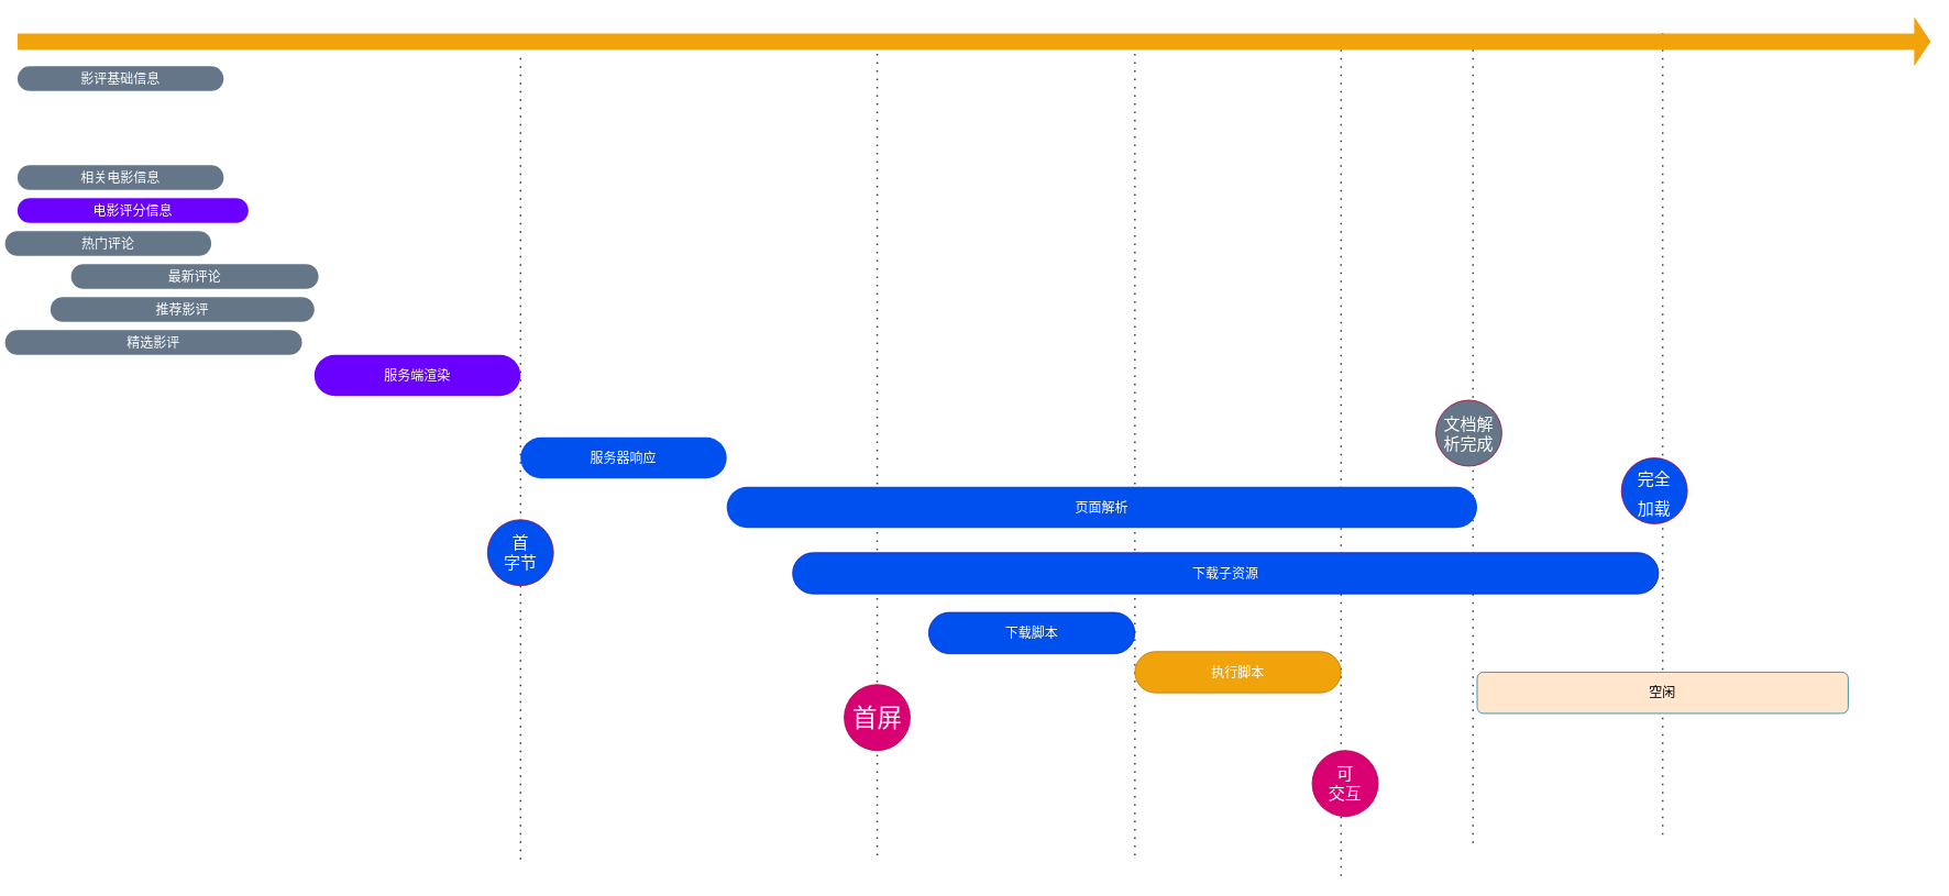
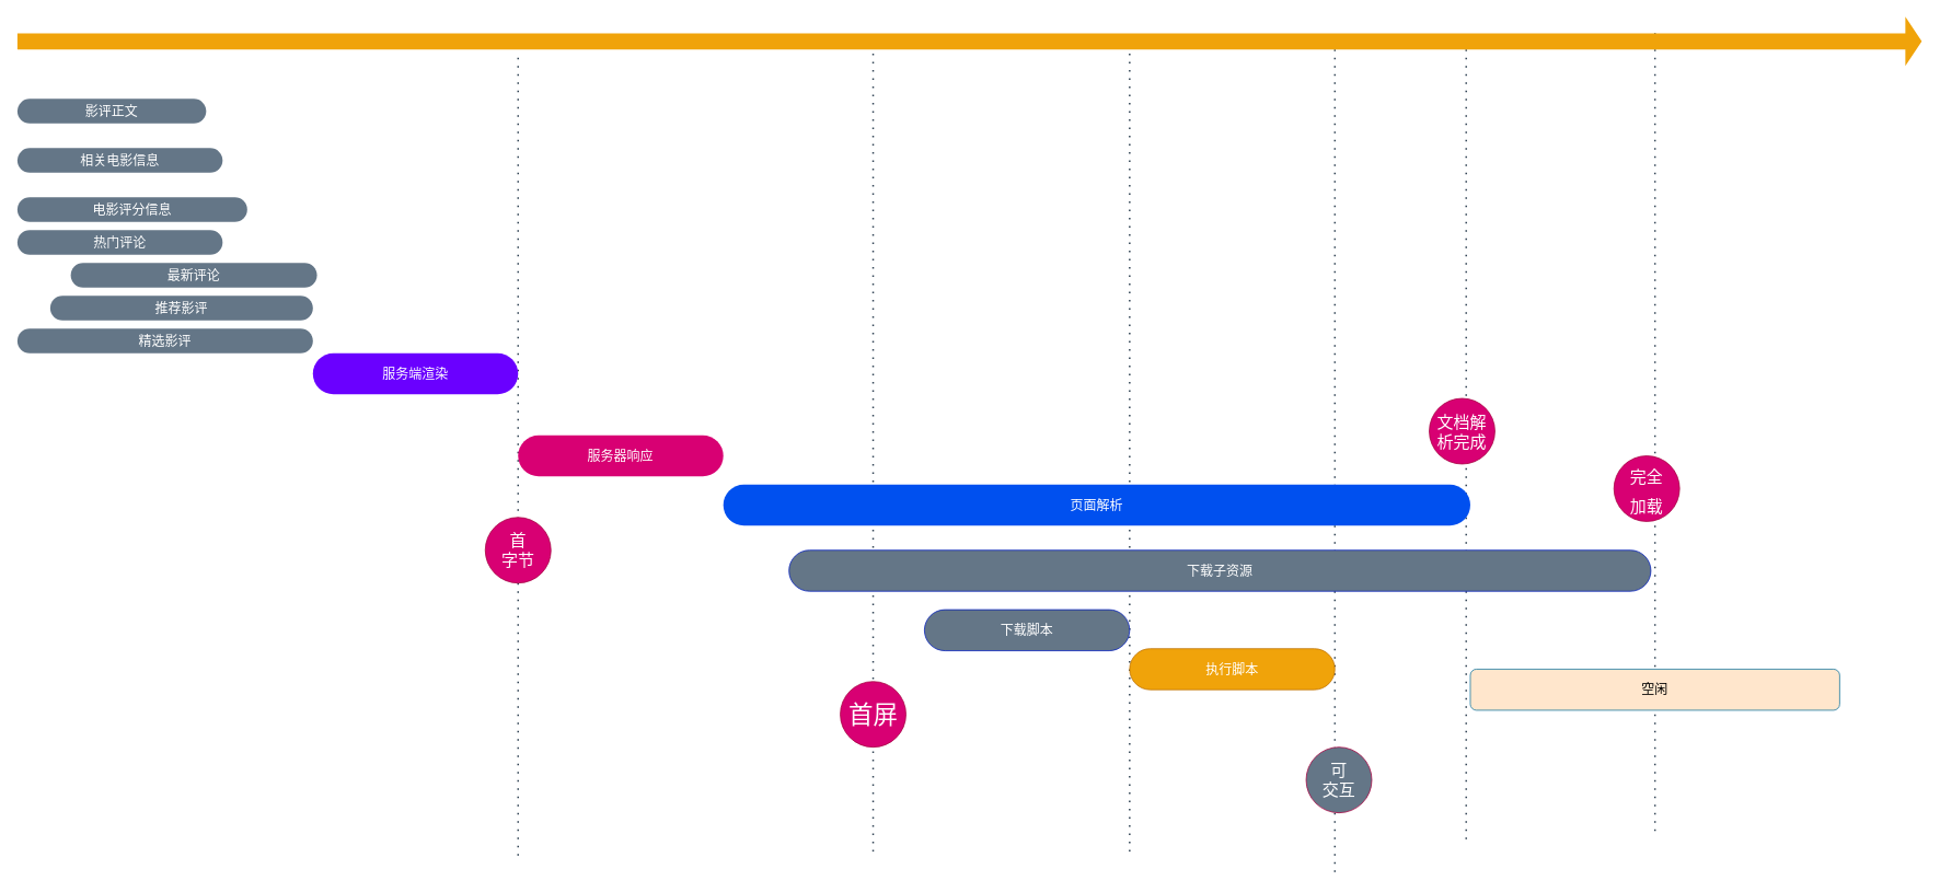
  <mxCell id="0" />
  <mxCell id="1" parent="0" />
  <mxCell id="2" value="" style="line;strokeWidth=2;direction=south;html=1;fontFamily=Verdana;fontSize=16;fontColor=#ffffff;fillColor=#647687;strokeColor=#314354;dashed=1;dashPattern=1 4;" vertex="1" parent="1"><mxGeometry x="1780" y="50" width="10" height="980" as="geometry" /></mxCell>
  <mxCell id="3" value="" style="line;strokeWidth=2;direction=south;html=1;fontFamily=Verdana;fontSize=16;fontColor=#ffffff;fillColor=#647687;strokeColor=#314354;dashed=1;dashPattern=1 4;" vertex="1" parent="1"><mxGeometry x="2010" y="40" width="10" height="980" as="geometry" /></mxCell>
  <mxCell id="4" value="" style="line;strokeWidth=2;direction=south;html=1;fontFamily=Verdana;fontSize=16;fontColor=#ffffff;fillColor=#647687;strokeColor=#314354;dashed=1;dashPattern=1 4;" vertex="1" parent="1"><mxGeometry x="1620" y="50" width="10" height="1015" as="geometry" /></mxCell>
  <mxCell id="5" value="" style="line;strokeWidth=2;direction=south;html=1;fontFamily=Verdana;fontSize=16;fontColor=#ffffff;fillColor=#647687;strokeColor=#314354;dashed=1;dashPattern=1 4;" vertex="1" parent="1"><mxGeometry x="1370" y="65" width="10" height="980" as="geometry" /></mxCell>
  <mxCell id="6" value="" style="line;strokeWidth=2;direction=south;html=1;fontFamily=Verdana;fontSize=16;fontColor=#ffffff;fillColor=#647687;strokeColor=#314354;dashed=1;dashPattern=1 4;" vertex="1" parent="1"><mxGeometry x="1057.5" y="65" width="10" height="980" as="geometry" /></mxCell>
  <mxCell id="7" value="" style="line;strokeWidth=2;direction=south;html=1;fontFamily=Verdana;fontSize=16;fontColor=#ffffff;fillColor=#647687;strokeColor=#314354;dashed=1;dashPattern=1 4;" vertex="1" parent="1"><mxGeometry x="625" y="70" width="10" height="980" as="geometry" /></mxCell>
- <mxCell id="8" value="影评基础信息" style="rounded=1;whiteSpace=wrap;html=1;fillColor=#647687;strokeColor=none;fontColor=#ffffff;arcSize=50;fontSize=16;" vertex="1" parent="1"><mxGeometry x="20" y="80" width="250" height="30" as="geometry" /></mxCell>
- <mxCell id="10" value="相关电影信息" style="rounded=1;whiteSpace=wrap;html=1;fillColor=#647687;strokeColor=none;fontColor=#ffffff;arcSize=50;fontSize=16;" vertex="1" parent="1"><mxGeometry x="20" y="200" width="250" height="30" as="geometry" /></mxCell>
- <mxCell id="11" value="电影评分信息" style="rounded=1;whiteSpace=wrap;html=1;fillColor=#6a00ff;strokeColor=none;fontColor=#ffffff;arcSize=50;fontSize=16;" vertex="1" parent="1"><mxGeometry x="20" y="240" width="280" height="30" as="geometry" /></mxCell>
- <mxCell id="12" value="热门评论" style="rounded=1;whiteSpace=wrap;html=1;fillColor=#647687;strokeColor=none;fontColor=#ffffff;arcSize=50;fontSize=16;" vertex="1" parent="1"><mxGeometry x="5" y="280" width="250" height="30" as="geometry" /></mxCell>
+ <mxCell id="9" value="影评正文" style="rounded=1;whiteSpace=wrap;html=1;fillColor=#647687;strokeColor=none;fontColor=#ffffff;arcSize=50;fontSize=16;" vertex="1" parent="1"><mxGeometry x="20" y="120" width="230" height="30" as="geometry" /></mxCell>
+ <mxCell id="10" value="相关电影信息" style="rounded=1;whiteSpace=wrap;html=1;fillColor=#647687;strokeColor=none;fontColor=#ffffff;arcSize=50;fontSize=16;" vertex="1" parent="1"><mxGeometry x="20" y="180" width="250" height="30" as="geometry" /></mxCell>
+ <mxCell id="11" value="电影评分信息" style="rounded=1;whiteSpace=wrap;html=1;fillColor=#647687;strokeColor=none;fontColor=#ffffff;arcSize=50;fontSize=16;" vertex="1" parent="1"><mxGeometry x="20" y="240" width="280" height="30" as="geometry" /></mxCell>
+ <mxCell id="12" value="热门评论" style="rounded=1;whiteSpace=wrap;html=1;fillColor=#647687;strokeColor=none;fontColor=#ffffff;arcSize=50;fontSize=16;" vertex="1" parent="1"><mxGeometry x="20" y="280" width="250" height="30" as="geometry" /></mxCell>
  <mxCell id="13" value="最新评论" style="rounded=1;whiteSpace=wrap;html=1;fillColor=#647687;strokeColor=none;fontColor=#ffffff;arcSize=50;fontSize=16;" vertex="1" parent="1"><mxGeometry x="85" y="320" width="300" height="30" as="geometry" /></mxCell>
  <mxCell id="14" value="推荐影评" style="rounded=1;whiteSpace=wrap;html=1;fillColor=#647687;strokeColor=none;fontColor=#ffffff;arcSize=50;fontSize=16;" vertex="1" parent="1"><mxGeometry x="60" y="360" width="320" height="30" as="geometry" /></mxCell>
- <mxCell id="15" value="精选影评" style="rounded=1;whiteSpace=wrap;html=1;fillColor=#647687;strokeColor=none;fontColor=#ffffff;arcSize=50;fontSize=16;" vertex="1" parent="1"><mxGeometry x="5" y="400" width="360" height="30" as="geometry" /></mxCell>
+ <mxCell id="15" value="精选影评" style="rounded=1;whiteSpace=wrap;html=1;fillColor=#647687;strokeColor=none;fontColor=#ffffff;arcSize=50;fontSize=16;" vertex="1" parent="1"><mxGeometry x="20" y="400" width="360" height="30" as="geometry" /></mxCell>
  <mxCell id="16" value="服务端渲染" style="rounded=1;whiteSpace=wrap;html=1;fillColor=#6a00ff;strokeColor=none;fontColor=#ffffff;arcSize=50;fontSize=16;" vertex="1" parent="1"><mxGeometry x="380" y="430" width="250" height="50" as="geometry" /></mxCell>
- <mxCell id="17" value="服务器响应" style="rounded=1;whiteSpace=wrap;html=1;fillColor=#0050ef;strokeColor=none;fontColor=#ffffff;arcSize=50;fontSize=16;" vertex="1" parent="1"><mxGeometry x="630" y="530" width="250" height="50" as="geometry" /></mxCell>
+ <mxCell id="17" value="服务器响应" style="rounded=1;whiteSpace=wrap;html=1;fillColor=#d80073;strokeColor=none;fontColor=#ffffff;arcSize=50;fontSize=16;" vertex="1" parent="1"><mxGeometry x="630" y="530" width="250" height="50" as="geometry" /></mxCell>
  <mxCell id="18" value="页面解析" style="rounded=1;whiteSpace=wrap;html=1;fillColor=#0050ef;strokeColor=none;fontColor=#ffffff;arcSize=50;fontSize=16;" vertex="1" parent="1"><mxGeometry x="880" y="590" width="910" height="50" as="geometry" /></mxCell>
- <mxCell id="19" value="下载脚本" style="rounded=1;whiteSpace=wrap;html=1;fillColor=#0050ef;strokeColor=#001DBC;fontColor=#ffffff;arcSize=50;fontSize=16;" vertex="1" parent="1"><mxGeometry x="1125" y="742.5" width="250" height="50" as="geometry" /></mxCell>
+ <mxCell id="19" value="下载脚本" style="rounded=1;whiteSpace=wrap;html=1;fillColor=#647687;strokeColor=#001DBC;fontColor=#ffffff;arcSize=50;fontSize=16;" vertex="1" parent="1"><mxGeometry x="1125" y="742.5" width="250" height="50" as="geometry" /></mxCell>
  <mxCell id="20" value="执行脚本" style="rounded=1;whiteSpace=wrap;html=1;fillColor=#f0a30a;strokeColor=#BD7000;fontColor=#ffffff;arcSize=50;fontSize=16;" vertex="1" parent="1"><mxGeometry x="1375" y="790" width="250" height="50" as="geometry" /></mxCell>
  <mxCell id="21" value="空闲" style="rounded=1;whiteSpace=wrap;html=1;fillColor=#ffe6cc;strokeColor=#10739e;fontSize=16;" vertex="1" parent="1"><mxGeometry x="1790" y="815" width="450" height="50" as="geometry" /></mxCell>
- <mxCell id="22" value="&lt;font style=&quot;font-size: 20px&quot;&gt;完全&lt;br&gt;加载&lt;/font&gt;" style="ellipse;whiteSpace=wrap;html=1;aspect=fixed;fontFamily=Verdana;fontSize=30;fontColor=#ffffff;fillColor=#0050ef;strokeColor=#A50040;" vertex="1" parent="1"><mxGeometry x="1965" y="555" width="80" height="80" as="geometry" /></mxCell>
- <mxCell id="23" value="可&lt;br style=&quot;font-size: 20px;&quot;&gt;交互" style="ellipse;whiteSpace=wrap;html=1;aspect=fixed;fontFamily=Verdana;fontSize=20;fontColor=#ffffff;fillColor=#d80073;strokeColor=#A50040;" vertex="1" parent="1"><mxGeometry x="1590" y="910" width="80" height="80" as="geometry" /></mxCell>
+ <mxCell id="22" value="&lt;font style=&quot;font-size: 20px&quot;&gt;完全&lt;br&gt;加载&lt;/font&gt;" style="ellipse;whiteSpace=wrap;html=1;aspect=fixed;fontFamily=Verdana;fontSize=30;fontColor=#ffffff;fillColor=#d80073;strokeColor=#A50040;" vertex="1" parent="1"><mxGeometry x="1965" y="555" width="80" height="80" as="geometry" /></mxCell>
+ <mxCell id="23" value="可&lt;br style=&quot;font-size: 20px;&quot;&gt;交互" style="ellipse;whiteSpace=wrap;html=1;aspect=fixed;fontFamily=Verdana;fontSize=20;fontColor=#ffffff;fillColor=#647687;strokeColor=#A50040;" vertex="1" parent="1"><mxGeometry x="1590" y="910" width="80" height="80" as="geometry" /></mxCell>
  <mxCell id="24" value="首屏" style="ellipse;whiteSpace=wrap;html=1;aspect=fixed;fontFamily=Verdana;fontSize=30;fontColor=#ffffff;fillColor=#d80073;strokeColor=#A50040;" vertex="1" parent="1"><mxGeometry x="1022.5" y="830" width="80" height="80" as="geometry" /></mxCell>
- <mxCell id="25" value="首&lt;br style=&quot;font-size: 20px;&quot;&gt;字节" style="ellipse;whiteSpace=wrap;html=1;aspect=fixed;fontFamily=Verdana;fontSize=20;fontColor=#ffffff;fillColor=#0050ef;strokeColor=#A50040;" vertex="1" parent="1"><mxGeometry x="590" y="630" width="80" height="80" as="geometry" /></mxCell>
+ <mxCell id="25" value="首&lt;br style=&quot;font-size: 20px;&quot;&gt;字节" style="ellipse;whiteSpace=wrap;html=1;aspect=fixed;fontFamily=Verdana;fontSize=20;fontColor=#ffffff;fillColor=#d80073;strokeColor=#A50040;" vertex="1" parent="1"><mxGeometry x="590" y="630" width="80" height="80" as="geometry" /></mxCell>
  <mxCell id="26" value="" style="html=1;shadow=0;dashed=0;align=center;verticalAlign=middle;shape=mxgraph.arrows2.arrow;dy=0.67;dx=20;notch=0;fontFamily=Verdana;fontSize=16;fontColor=#ffffff;fillColor=#f0a30a;strokeColor=none;" vertex="1" parent="1"><mxGeometry x="20" y="20" width="2320" height="60" as="geometry" /></mxCell>
- <mxCell id="27" value="下载子资源" style="rounded=1;whiteSpace=wrap;html=1;fillColor=#0050ef;strokeColor=#001DBC;fontColor=#ffffff;arcSize=50;fontSize=16;" vertex="1" parent="1"><mxGeometry x="960" y="670" width="1050" height="50" as="geometry" /></mxCell>
- <mxCell id="28" value="文档解析完成" style="ellipse;whiteSpace=wrap;html=1;aspect=fixed;fontFamily=Verdana;fontSize=20;fontColor=#ffffff;fillColor=#647687;strokeColor=#A50040;" vertex="1" parent="1"><mxGeometry x="1740" y="485" width="80" height="80" as="geometry" /></mxCell>
+ <mxCell id="27" value="下载子资源" style="rounded=1;whiteSpace=wrap;html=1;fillColor=#647687;strokeColor=#001DBC;fontColor=#ffffff;arcSize=50;fontSize=16;" vertex="1" parent="1"><mxGeometry x="960" y="670" width="1050" height="50" as="geometry" /></mxCell>
+ <mxCell id="28" value="文档解析完成" style="ellipse;whiteSpace=wrap;html=1;aspect=fixed;fontFamily=Verdana;fontSize=20;fontColor=#ffffff;fillColor=#d80073;strokeColor=#A50040;" vertex="1" parent="1"><mxGeometry x="1740" y="485" width="80" height="80" as="geometry" /></mxCell>
